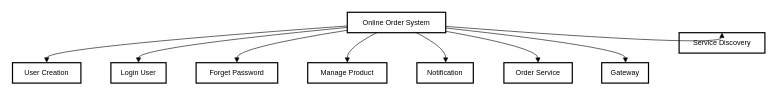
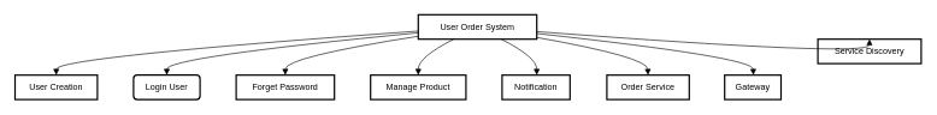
  <mxCell id="0" />
  <mxCell id="1" parent="0" />
- <mxCell id="2" value="Online Order System" style="whiteSpace=wrap;strokeWidth=2;" vertex="1" parent="1"><mxGeometry x="578" width="164" height="34" as="geometry" y="20" /></mxCell>
+ <mxCell id="2" value="User Order System" style="whiteSpace=wrap;strokeWidth=2;" vertex="1" parent="1"><mxGeometry x="578" width="164" height="34" as="geometry" y="20" /></mxCell>
  <mxCell id="3" value="User Creation" style="whiteSpace=wrap;strokeWidth=2;" vertex="1" parent="1"><mxGeometry y="104" width="114" height="34" as="geometry" x="20" /></mxCell>
- <mxCell id="4" value="Login User" style="whiteSpace=wrap;strokeWidth=2;" vertex="1" parent="1"><mxGeometry x="184" y="104" width="92" height="34" as="geometry" /></mxCell>
+ <mxCell id="4" value="Login User" style="whiteSpace=wrap;strokeWidth=2;rounded=1;" vertex="1" parent="1"><mxGeometry x="184" y="104" width="92" height="34" as="geometry" /></mxCell>
  <mxCell id="5" value="Forget Password" style="whiteSpace=wrap;strokeWidth=2;" vertex="1" parent="1"><mxGeometry x="326" y="104" width="136" height="34" as="geometry" /></mxCell>
  <mxCell id="6" value="Manage Product" style="whiteSpace=wrap;strokeWidth=2;" vertex="1" parent="1"><mxGeometry x="512" y="104" width="132" height="34" as="geometry" /></mxCell>
  <mxCell id="7" value="Notification" style="whiteSpace=wrap;strokeWidth=2;" vertex="1" parent="1"><mxGeometry x="694" y="104" width="94" height="34" as="geometry" /></mxCell>
  <mxCell id="8" value="Order Service" style="whiteSpace=wrap;strokeWidth=2;" vertex="1" parent="1"><mxGeometry x="839" y="104" width="114" height="34" as="geometry" /></mxCell>
  <mxCell id="9" value="Gateway" style="whiteSpace=wrap;strokeWidth=2;" vertex="1" parent="1"><mxGeometry x="1002" y="104" width="78" height="34" as="geometry" /></mxCell>
  <mxCell id="10" value="Service Discovery" style="whiteSpace=wrap;strokeWidth=2;" vertex="1" parent="1"><mxGeometry x="1131" y="54" width="143" height="34" as="geometry" /></mxCell>
  <mxCell id="11" value="" style="curved=1;startArrow=none;endArrow=block;exitX=0;exitY=0.67;entryX=0.5;entryY=0;" edge="1" parent="1" source="2" target="3"><mxGeometry relative="1" as="geometry"><Array as="points"><mxPoint x="77" y="79" /></Array></mxGeometry></mxCell>
  <mxCell id="12" value="" style="curved=1;startArrow=none;endArrow=block;exitX=0;exitY=0.74;entryX=0.5;entryY=0;" edge="1" parent="1" source="2" target="4"><mxGeometry relative="1" as="geometry"><Array as="points"><mxPoint x="230" y="79" /></Array></mxGeometry></mxCell>
  <mxCell id="13" value="" style="curved=1;startArrow=none;endArrow=block;exitX=0;exitY=0.88;entryX=0.5;entryY=0;" edge="1" parent="1" source="2" target="5"><mxGeometry relative="1" as="geometry"><Array as="points"><mxPoint x="394" y="79" /></Array></mxGeometry></mxCell>
  <mxCell id="14" value="" style="curved=1;startArrow=none;endArrow=block;exitX=0.3;exitY=1;entryX=0.5;entryY=0;" edge="1" parent="1" source="2" target="6"><mxGeometry relative="1" as="geometry"><Array as="points"><mxPoint x="578" y="79" /></Array></mxGeometry></mxCell>
  <mxCell id="15" value="" style="curved=1;startArrow=none;endArrow=block;exitX=0.7;exitY=1;entryX=0.51;entryY=0;" edge="1" parent="1" source="2" target="7"><mxGeometry relative="1" as="geometry"><Array as="points"><mxPoint x="742" y="79" /></Array></mxGeometry></mxCell>
  <mxCell id="16" value="" style="curved=1;startArrow=none;endArrow=block;exitX=1;exitY=0.93;entryX=0.5;entryY=0;" edge="1" parent="1" source="2" target="8"><mxGeometry relative="1" as="geometry"><Array as="points"><mxPoint x="895" y="79" /></Array></mxGeometry></mxCell>
  <mxCell id="17" value="" style="curved=1;startArrow=none;endArrow=block;exitX=1;exitY=0.77;entryX=0.51;entryY=0;" edge="1" parent="1" source="2" target="9"><mxGeometry relative="1" as="geometry"><Array as="points"><mxPoint x="1041" y="79" /></Array></mxGeometry></mxCell>
  <mxCell id="18" value="" style="curved=1;startArrow=none;endArrow=block;exitX=1;exitY=0.69;entryX=0.5;entryY=0;" edge="1" parent="1" source="2" target="10"><mxGeometry relative="1" as="geometry"><Array as="points"><mxPoint x="1202" y="79" /></Array></mxGeometry></mxCell>
